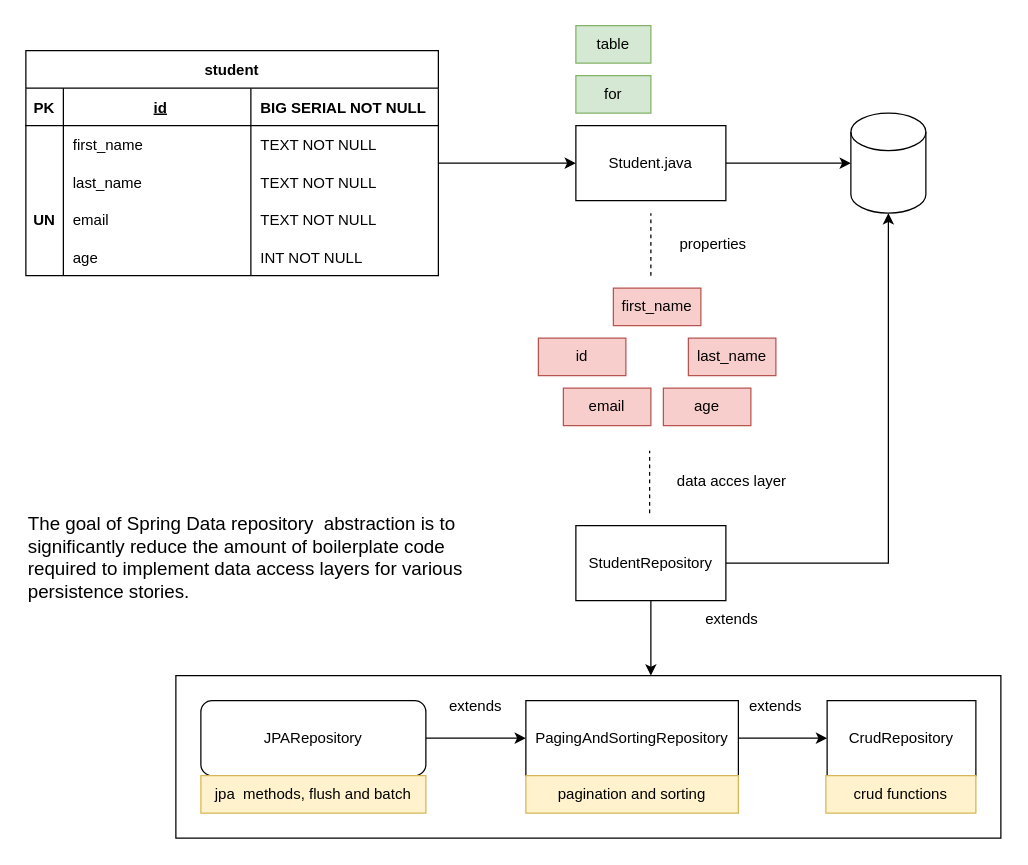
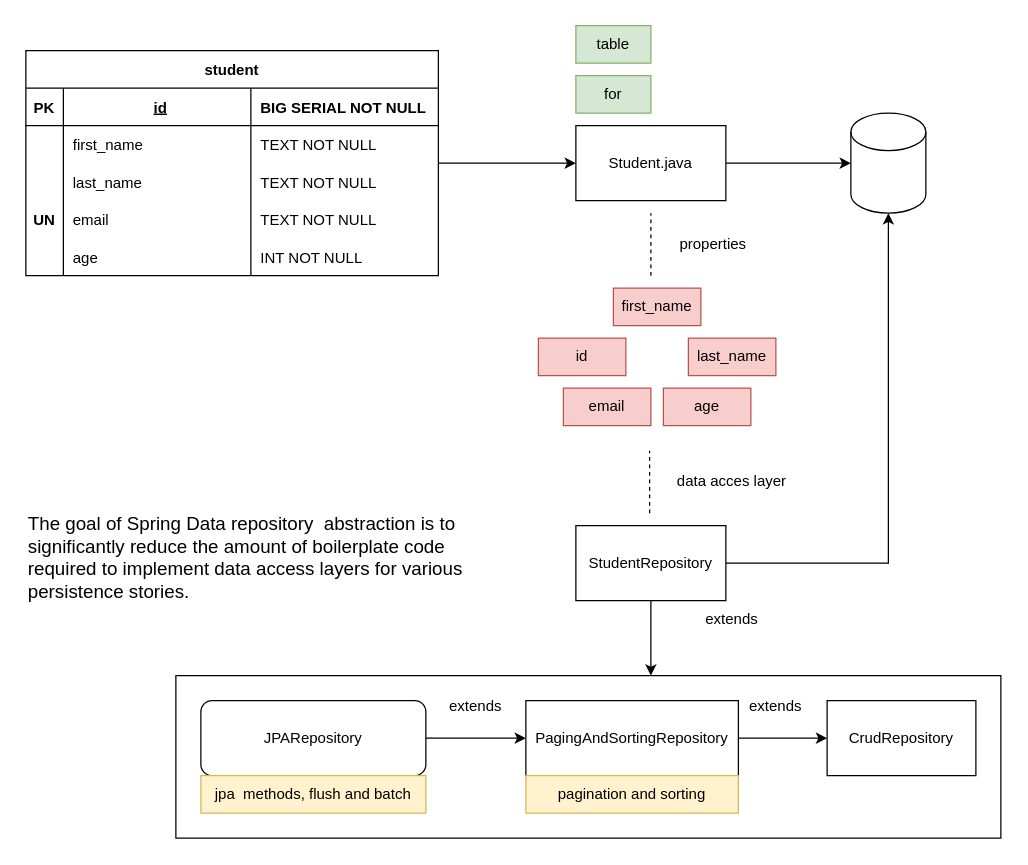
  <mxCell id="0" />
  <mxCell id="1" parent="0" />
  <mxCell id="2" value="" style="rounded=0;whiteSpace=wrap;html=1;" vertex="1" parent="1"><mxGeometry x="140" y="540" width="660" height="130" as="geometry" /></mxCell>
  <mxCell id="3" value="" style="edgeStyle=orthogonalEdgeStyle;rounded=0;orthogonalLoop=1;jettySize=auto;html=1;entryX=0;entryY=0.5;entryDx=0;entryDy=0;" edge="1" parent="1" source="4" target="26"><mxGeometry relative="1" as="geometry" /></mxCell>
  <mxCell id="4" value="student" style="shape=table;startSize=30;container=1;collapsible=1;childLayout=tableLayout;fixedRows=1;rowLines=0;fontStyle=1;align=center;resizeLast=1;labelBackgroundColor=none;" vertex="1" parent="1"><mxGeometry x="20" y="40" width="330" height="180" as="geometry"><mxRectangle x="290" y="260" width="60" height="30" as="alternateBounds" /></mxGeometry></mxCell>
  <mxCell id="5" value="" style="shape=tableRow;horizontal=0;startSize=0;swimlaneHead=0;swimlaneBody=0;fillColor=none;collapsible=0;dropTarget=0;points=[[0,0.5],[1,0.5]];portConstraint=eastwest;top=0;left=0;right=0;bottom=1;labelBackgroundColor=none;" vertex="1" parent="4"><mxGeometry y="30" width="330" height="30" as="geometry" /></mxCell>
  <mxCell id="6" value="PK" style="shape=partialRectangle;connectable=0;fillColor=none;top=0;left=0;bottom=0;right=0;fontStyle=1;overflow=hidden;labelBackgroundColor=none;" vertex="1" parent="5"><mxGeometry width="30" height="30" as="geometry"><mxRectangle width="30" height="30" as="alternateBounds" /></mxGeometry></mxCell>
  <mxCell id="7" value="id" style="shape=partialRectangle;connectable=0;fillColor=none;top=0;left=0;bottom=0;right=0;align=center;spacingLeft=6;fontStyle=5;overflow=hidden;labelBackgroundColor=none;labelPosition=center;verticalLabelPosition=middle;verticalAlign=middle;" vertex="1" parent="5"><mxGeometry x="30" width="150" height="30" as="geometry"><mxRectangle width="150" height="30" as="alternateBounds" /></mxGeometry></mxCell>
  <mxCell id="8" value="BIG SERIAL NOT NULL" style="shape=partialRectangle;connectable=0;fillColor=none;top=0;left=0;bottom=0;right=0;align=left;spacingLeft=6;fontStyle=1;overflow=hidden;labelBackgroundColor=none;" vertex="1" parent="5"><mxGeometry x="180" width="150" height="30" as="geometry"><mxRectangle width="150" height="30" as="alternateBounds" /></mxGeometry></mxCell>
  <mxCell id="9" value="" style="shape=tableRow;horizontal=0;startSize=0;swimlaneHead=0;swimlaneBody=0;fillColor=none;collapsible=0;dropTarget=0;points=[[0,0.5],[1,0.5]];portConstraint=eastwest;top=0;left=0;right=0;bottom=0;labelBackgroundColor=none;" vertex="1" parent="4"><mxGeometry y="60" width="330" height="30" as="geometry" /></mxCell>
  <mxCell id="10" value="" style="shape=partialRectangle;connectable=0;fillColor=none;top=0;left=0;bottom=0;right=0;editable=1;overflow=hidden;labelBackgroundColor=none;" vertex="1" parent="9"><mxGeometry width="30" height="30" as="geometry"><mxRectangle width="30" height="30" as="alternateBounds" /></mxGeometry></mxCell>
  <mxCell id="11" value="first_name" style="shape=partialRectangle;connectable=0;fillColor=none;top=0;left=0;bottom=0;right=0;align=left;spacingLeft=6;overflow=hidden;labelBackgroundColor=none;" vertex="1" parent="9"><mxGeometry x="30" width="150" height="30" as="geometry"><mxRectangle width="150" height="30" as="alternateBounds" /></mxGeometry></mxCell>
  <mxCell id="12" value="TEXT NOT NULL" style="shape=partialRectangle;connectable=0;fillColor=none;top=0;left=0;bottom=0;right=0;align=left;spacingLeft=6;overflow=hidden;labelBackgroundColor=none;" vertex="1" parent="9"><mxGeometry x="180" width="150" height="30" as="geometry"><mxRectangle width="150" height="30" as="alternateBounds" /></mxGeometry></mxCell>
  <mxCell id="13" value="" style="shape=tableRow;horizontal=0;startSize=0;swimlaneHead=0;swimlaneBody=0;fillColor=none;collapsible=0;dropTarget=0;points=[[0,0.5],[1,0.5]];portConstraint=eastwest;top=0;left=0;right=0;bottom=0;labelBackgroundColor=none;" vertex="1" parent="4"><mxGeometry y="90" width="330" height="30" as="geometry" /></mxCell>
  <mxCell id="14" value="" style="shape=partialRectangle;connectable=0;fillColor=none;top=0;left=0;bottom=0;right=0;editable=1;overflow=hidden;labelBackgroundColor=none;fontStyle=1" vertex="1" parent="13"><mxGeometry width="30" height="30" as="geometry"><mxRectangle width="30" height="30" as="alternateBounds" /></mxGeometry></mxCell>
  <mxCell id="15" value="last_name" style="shape=partialRectangle;connectable=0;fillColor=none;top=0;left=0;bottom=0;right=0;align=left;spacingLeft=6;overflow=hidden;labelBackgroundColor=none;" vertex="1" parent="13"><mxGeometry x="30" width="150" height="30" as="geometry"><mxRectangle width="150" height="30" as="alternateBounds" /></mxGeometry></mxCell>
  <mxCell id="16" value="TEXT NOT NULL" style="shape=partialRectangle;connectable=0;fillColor=none;top=0;left=0;bottom=0;right=0;align=left;spacingLeft=6;overflow=hidden;labelBackgroundColor=none;" vertex="1" parent="13"><mxGeometry x="180" width="150" height="30" as="geometry"><mxRectangle width="150" height="30" as="alternateBounds" /></mxGeometry></mxCell>
  <mxCell id="17" value="" style="shape=tableRow;horizontal=0;startSize=0;swimlaneHead=0;swimlaneBody=0;fillColor=none;collapsible=0;dropTarget=0;points=[[0,0.5],[1,0.5]];portConstraint=eastwest;top=0;left=0;right=0;bottom=0;labelBackgroundColor=none;" vertex="1" parent="4"><mxGeometry y="120" width="330" height="30" as="geometry" /></mxCell>
  <mxCell id="18" value="UN" style="shape=partialRectangle;connectable=0;fillColor=none;top=0;left=0;bottom=0;right=0;editable=1;overflow=hidden;labelBackgroundColor=none;fontStyle=1" vertex="1" parent="17"><mxGeometry width="30" height="30" as="geometry"><mxRectangle width="30" height="30" as="alternateBounds" /></mxGeometry></mxCell>
  <mxCell id="19" value="email" style="shape=partialRectangle;connectable=0;fillColor=none;top=0;left=0;bottom=0;right=0;align=left;spacingLeft=6;overflow=hidden;labelBackgroundColor=none;" vertex="1" parent="17"><mxGeometry x="30" width="150" height="30" as="geometry"><mxRectangle width="150" height="30" as="alternateBounds" /></mxGeometry></mxCell>
  <mxCell id="20" value="TEXT NOT NULL" style="shape=partialRectangle;connectable=0;fillColor=none;top=0;left=0;bottom=0;right=0;align=left;spacingLeft=6;overflow=hidden;labelBackgroundColor=none;" vertex="1" parent="17"><mxGeometry x="180" width="150" height="30" as="geometry"><mxRectangle width="150" height="30" as="alternateBounds" /></mxGeometry></mxCell>
  <mxCell id="21" value="" style="shape=tableRow;horizontal=0;startSize=0;swimlaneHead=0;swimlaneBody=0;fillColor=none;collapsible=0;dropTarget=0;points=[[0,0.5],[1,0.5]];portConstraint=eastwest;top=0;left=0;right=0;bottom=0;labelBackgroundColor=none;" vertex="1" parent="4"><mxGeometry y="150" width="330" height="30" as="geometry" /></mxCell>
  <mxCell id="22" value="" style="shape=partialRectangle;connectable=0;fillColor=none;top=0;left=0;bottom=0;right=0;editable=1;overflow=hidden;labelBackgroundColor=none;" vertex="1" parent="21"><mxGeometry width="30" height="30" as="geometry"><mxRectangle width="30" height="30" as="alternateBounds" /></mxGeometry></mxCell>
  <mxCell id="23" value="age" style="shape=partialRectangle;connectable=0;fillColor=none;top=0;left=0;bottom=0;right=0;align=left;spacingLeft=6;overflow=hidden;labelBackgroundColor=none;" vertex="1" parent="21"><mxGeometry x="30" width="150" height="30" as="geometry"><mxRectangle width="150" height="30" as="alternateBounds" /></mxGeometry></mxCell>
  <mxCell id="24" value="INT NOT NULL" style="shape=partialRectangle;connectable=0;fillColor=none;top=0;left=0;bottom=0;right=0;align=left;spacingLeft=6;overflow=hidden;labelBackgroundColor=none;" vertex="1" parent="21"><mxGeometry x="180" width="150" height="30" as="geometry"><mxRectangle width="150" height="30" as="alternateBounds" /></mxGeometry></mxCell>
  <mxCell id="25" value="" style="edgeStyle=orthogonalEdgeStyle;rounded=0;orthogonalLoop=1;jettySize=auto;html=1;" edge="1" parent="1" source="26" target="36"><mxGeometry relative="1" as="geometry" /></mxCell>
  <mxCell id="26" value="Student.java" style="rounded=0;whiteSpace=wrap;html=1;labelBackgroundColor=none;fillColor=default;" vertex="1" parent="1"><mxGeometry x="460" y="100" width="120" height="60" as="geometry" /></mxCell>
  <mxCell id="27" value="table" style="text;html=1;strokeColor=#82b366;fillColor=#d5e8d4;align=center;verticalAlign=middle;whiteSpace=wrap;rounded=0;labelBackgroundColor=none;" vertex="1" parent="1"><mxGeometry x="460" y="20" width="60" height="30" as="geometry" /></mxCell>
  <mxCell id="28" value="for" style="text;html=1;strokeColor=#82b366;fillColor=#d5e8d4;align=center;verticalAlign=middle;whiteSpace=wrap;rounded=0;labelBackgroundColor=none;" vertex="1" parent="1"><mxGeometry x="460" y="60" width="60" height="30" as="geometry" /></mxCell>
  <mxCell id="29" value="" style="endArrow=none;dashed=1;html=1;rounded=0;" edge="1" parent="1"><mxGeometry width="50" height="50" relative="1" as="geometry"><mxPoint x="520" y="220" as="sourcePoint" /><mxPoint x="520" y="170" as="targetPoint" /></mxGeometry></mxCell>
  <mxCell id="30" value="properties" style="text;html=1;strokeColor=none;fillColor=none;align=center;verticalAlign=middle;whiteSpace=wrap;rounded=0;labelBackgroundColor=none;" vertex="1" parent="1"><mxGeometry x="540" y="180" width="60" height="30" as="geometry" /></mxCell>
  <mxCell id="31" value="first_name" style="text;html=1;strokeColor=#b85450;fillColor=#f8cecc;align=center;verticalAlign=middle;whiteSpace=wrap;rounded=0;labelBackgroundColor=none;" vertex="1" parent="1"><mxGeometry x="490" y="230" width="70" height="30" as="geometry" /></mxCell>
  <mxCell id="32" value="email" style="text;html=1;strokeColor=#b85450;fillColor=#f8cecc;align=center;verticalAlign=middle;whiteSpace=wrap;rounded=0;labelBackgroundColor=none;" vertex="1" parent="1"><mxGeometry x="450" y="310" width="70" height="30" as="geometry" /></mxCell>
  <mxCell id="33" value="id" style="text;html=1;strokeColor=#b85450;fillColor=#f8cecc;align=center;verticalAlign=middle;whiteSpace=wrap;rounded=0;labelBackgroundColor=none;" vertex="1" parent="1"><mxGeometry x="430" y="270" width="70" height="30" as="geometry" /></mxCell>
  <mxCell id="34" value="last_name" style="text;html=1;strokeColor=#b85450;fillColor=#f8cecc;align=center;verticalAlign=middle;whiteSpace=wrap;rounded=0;labelBackgroundColor=none;" vertex="1" parent="1"><mxGeometry x="550" y="270" width="70" height="30" as="geometry" /></mxCell>
  <mxCell id="35" value="age" style="text;html=1;strokeColor=#b85450;fillColor=#f8cecc;align=center;verticalAlign=middle;whiteSpace=wrap;rounded=0;labelBackgroundColor=none;" vertex="1" parent="1"><mxGeometry x="530" y="310" width="70" height="30" as="geometry" /></mxCell>
  <mxCell id="36" value="" style="shape=cylinder3;whiteSpace=wrap;html=1;boundedLbl=1;backgroundOutline=1;size=15;labelBackgroundColor=none;fillColor=default;" vertex="1" parent="1"><mxGeometry x="680" y="90" width="60" height="80" as="geometry" /></mxCell>
  <mxCell id="37" value="" style="endArrow=none;dashed=1;html=1;rounded=0;" edge="1" parent="1"><mxGeometry width="50" height="50" relative="1" as="geometry"><mxPoint x="519" y="410" as="sourcePoint" /><mxPoint x="519" y="360" as="targetPoint" /></mxGeometry></mxCell>
  <mxCell id="38" value="data acces layer" style="text;html=1;strokeColor=none;fillColor=none;align=center;verticalAlign=middle;whiteSpace=wrap;rounded=0;labelBackgroundColor=none;" vertex="1" parent="1"><mxGeometry x="540" y="370" width="90" height="30" as="geometry" /></mxCell>
  <mxCell id="39" value="" style="edgeStyle=orthogonalEdgeStyle;rounded=0;orthogonalLoop=1;jettySize=auto;html=1;" edge="1" parent="1" source="41" target="36"><mxGeometry relative="1" as="geometry" /></mxCell>
  <mxCell id="40" value="" style="edgeStyle=orthogonalEdgeStyle;rounded=0;orthogonalLoop=1;jettySize=auto;html=1;entryX=0.5;entryY=0;entryDx=0;entryDy=0;" edge="1" parent="1" source="41"><mxGeometry relative="1" as="geometry"><mxPoint x="520" y="540" as="targetPoint" /></mxGeometry></mxCell>
  <mxCell id="41" value="StudentRepository" style="rounded=0;whiteSpace=wrap;html=1;labelBackgroundColor=none;fillColor=default;" vertex="1" parent="1"><mxGeometry x="460" y="420" width="120" height="60" as="geometry" /></mxCell>
  <mxCell id="42" value="" style="edgeStyle=orthogonalEdgeStyle;rounded=0;orthogonalLoop=1;jettySize=auto;html=1;" edge="1" parent="1" source="43" target="45"><mxGeometry relative="1" as="geometry" /></mxCell>
  <mxCell id="43" value="JPARepository" style="whiteSpace=wrap;html=1;labelBackgroundColor=none;fillColor=default;rounded=1;" vertex="1" parent="1"><mxGeometry x="160" y="560" width="180" height="60" as="geometry" /></mxCell>
  <mxCell id="44" value="" style="edgeStyle=orthogonalEdgeStyle;rounded=0;orthogonalLoop=1;jettySize=auto;html=1;" edge="1" parent="1" source="45" target="46"><mxGeometry relative="1" as="geometry" /></mxCell>
  <mxCell id="45" value="PagingAndSortingRepository" style="rounded=0;whiteSpace=wrap;html=1;labelBackgroundColor=none;fillColor=default;" vertex="1" parent="1"><mxGeometry x="420" y="560" width="170" height="60" as="geometry" /></mxCell>
  <mxCell id="46" value="CrudRepository" style="rounded=0;whiteSpace=wrap;html=1;labelBackgroundColor=none;fillColor=default;" vertex="1" parent="1"><mxGeometry x="661" y="560" width="119" height="60" as="geometry" /></mxCell>
  <mxCell id="47" value="extends" style="text;html=1;strokeColor=none;fillColor=none;align=center;verticalAlign=middle;whiteSpace=wrap;rounded=0;" vertex="1" parent="1"><mxGeometry x="350" y="550" width="60" height="30" as="geometry" /></mxCell>
  <mxCell id="48" value="extends" style="text;html=1;strokeColor=none;fillColor=none;align=center;verticalAlign=middle;whiteSpace=wrap;rounded=0;" vertex="1" parent="1"><mxGeometry x="590" y="550" width="60" height="30" as="geometry" /></mxCell>
  <mxCell id="49" value="extends" style="text;html=1;strokeColor=none;fillColor=none;align=center;verticalAlign=middle;whiteSpace=wrap;rounded=0;" vertex="1" parent="1"><mxGeometry x="555" y="480" width="60" height="30" as="geometry" /></mxCell>
  <mxCell id="50" value="The goal of Spring Data repository &amp;nbsp;abstraction is to significantly reduce the amount of boilerplate code required to implement data access layers for various persistence stories." style="text;html=1;strokeColor=none;fillColor=none;align=left;verticalAlign=middle;whiteSpace=wrap;rounded=0;strokeWidth=1;fontSize=15;" vertex="1" parent="1"><mxGeometry x="20" y="420" width="380" height="50" as="geometry" /></mxCell>
  <mxCell id="51" value="jpa &amp;nbsp;methods, flush and batch" style="text;html=1;strokeColor=#d6b656;fillColor=#fff2cc;align=center;verticalAlign=middle;whiteSpace=wrap;rounded=0;" vertex="1" parent="1"><mxGeometry x="160" y="620" width="180" height="30" as="geometry" /></mxCell>
  <mxCell id="52" value="pagination and sorting" style="text;html=1;strokeColor=#d6b656;fillColor=#fff2cc;align=center;verticalAlign=middle;whiteSpace=wrap;rounded=0;" vertex="1" parent="1"><mxGeometry x="420" y="620" width="170" height="30" as="geometry" /></mxCell>
- <mxCell id="53" value="crud functions" style="text;html=1;strokeColor=#d6b656;fillColor=#fff2cc;align=center;verticalAlign=middle;whiteSpace=wrap;rounded=0;" vertex="1" parent="1"><mxGeometry x="660" y="620" width="120" height="30" as="geometry" /></mxCell>
